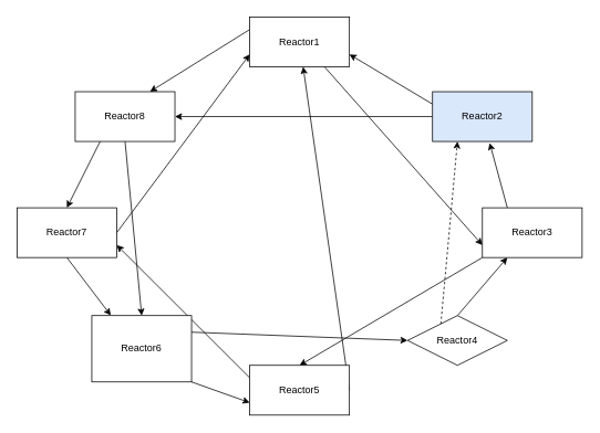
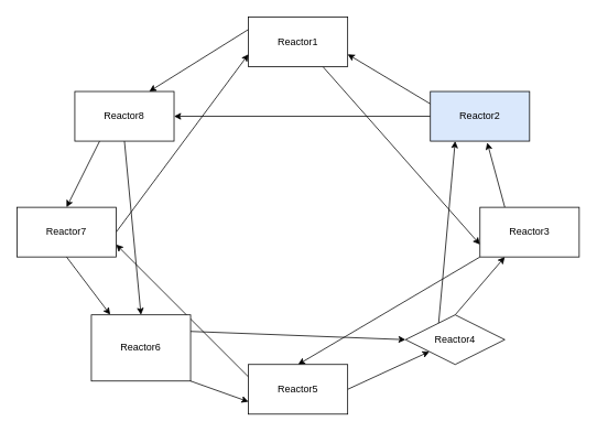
  <mxCell id="0" />
  <mxCell id="1" parent="0" />
  <mxCell id="2" style="rounded=0;orthogonalLoop=1;jettySize=auto;html=1;exitX=0.75;exitY=1;exitDx=0;exitDy=0;entryX=0;entryY=0.75;entryDx=0;entryDy=0;startArrow=none;startFill=0;" edge="1" parent="1" source="4" target="10"><mxGeometry relative="1" as="geometry" /></mxCell>
  <mxCell id="3" style="edgeStyle=none;rounded=0;orthogonalLoop=1;jettySize=auto;html=1;exitX=0;exitY=0.25;exitDx=0;exitDy=0;entryX=0.75;entryY=0;entryDx=0;entryDy=0;startArrow=none;startFill=0;" edge="1" parent="1" source="4" target="25"><mxGeometry relative="1" as="geometry" /></mxCell>
  <mxCell id="4" value="Reactor1" style="rounded=0;whiteSpace=wrap;html=1;" vertex="1" parent="1"><mxGeometry x="300" y="20" width="120" height="60" as="geometry" /></mxCell>
  <mxCell id="5" style="edgeStyle=none;rounded=0;orthogonalLoop=1;jettySize=auto;html=1;exitX=0;exitY=0.25;exitDx=0;exitDy=0;entryX=1;entryY=0.75;entryDx=0;entryDy=0;startArrow=none;startFill=0;" edge="1" parent="1" source="7" target="4"><mxGeometry relative="1" as="geometry" /></mxCell>
  <mxCell id="6" style="edgeStyle=none;rounded=0;orthogonalLoop=1;jettySize=auto;html=1;exitX=0;exitY=0.5;exitDx=0;exitDy=0;entryX=1;entryY=0.5;entryDx=0;entryDy=0;startArrow=none;startFill=0;" edge="1" parent="1" source="7" target="25"><mxGeometry relative="1" as="geometry" /></mxCell>
  <mxCell id="7" value="Reactor2" style="rounded=0;whiteSpace=wrap;html=1;fillColor=#dae8fc;" vertex="1" parent="1"><mxGeometry x="520" y="110" width="120" height="60" as="geometry" /></mxCell>
  <mxCell id="8" style="edgeStyle=none;rounded=0;orthogonalLoop=1;jettySize=auto;html=1;exitX=0;exitY=1;exitDx=0;exitDy=0;entryX=0.5;entryY=0;entryDx=0;entryDy=0;startArrow=none;startFill=0;" edge="1" parent="1" source="10" target="16"><mxGeometry relative="1" as="geometry" /></mxCell>
  <mxCell id="9" style="edgeStyle=none;rounded=0;orthogonalLoop=1;jettySize=auto;html=1;exitX=0.25;exitY=0;exitDx=0;exitDy=0;entryX=0.573;entryY=1.03;entryDx=0;entryDy=0;entryPerimeter=0;startArrow=none;startFill=0;" edge="1" parent="1" source="10" target="7"><mxGeometry relative="1" as="geometry" /></mxCell>
  <mxCell id="10" value="Reactor3" style="rounded=0;whiteSpace=wrap;html=1;" vertex="1" parent="1"><mxGeometry x="580" y="250" width="120" height="60" as="geometry" /></mxCell>
  <mxCell id="11" style="edgeStyle=none;rounded=0;orthogonalLoop=1;jettySize=auto;html=1;exitX=0.5;exitY=0;exitDx=0;exitDy=0;entryX=0.25;entryY=1;entryDx=0;entryDy=0;startArrow=none;startFill=0;" edge="1" parent="1" source="13" target="10"><mxGeometry relative="1" as="geometry" /></mxCell>
- <mxCell id="12" style="edgeStyle=none;rounded=0;orthogonalLoop=1;jettySize=auto;html=1;exitX=0.25;exitY=0;exitDx=0;exitDy=0;entryX=0.25;entryY=1;entryDx=0;entryDy=0;startArrow=none;startFill=0;dashed=1;" edge="1" parent="1" source="13" target="7"><mxGeometry relative="1" as="geometry" /></mxCell>
+ <mxCell id="12" style="edgeStyle=none;rounded=0;orthogonalLoop=1;jettySize=auto;html=1;exitX=0.25;exitY=0;exitDx=0;exitDy=0;entryX=0.25;entryY=1;entryDx=0;entryDy=0;startArrow=none;startFill=0;" edge="1" parent="1" source="13" target="7"><mxGeometry relative="1" as="geometry" /></mxCell>
  <mxCell id="13" value="Reactor4" style="rhombus;whiteSpace=wrap;html=1;" vertex="1" parent="1"><mxGeometry x="490" y="380" width="120" height="60" as="geometry" /></mxCell>
  <mxCell id="14" style="edgeStyle=none;rounded=0;orthogonalLoop=1;jettySize=auto;html=1;exitX=0;exitY=0.25;exitDx=0;exitDy=0;entryX=1;entryY=0.75;entryDx=0;entryDy=0;startArrow=none;startFill=0;" edge="1" parent="1" source="16" target="22"><mxGeometry relative="1" as="geometry" /></mxCell>
- <mxCell id="15" style="edgeStyle=none;rounded=0;orthogonalLoop=1;jettySize=auto;html=1;exitX=1;exitY=0.5;exitDx=0;exitDy=0;startArrow=none;startFill=0;" edge="1" parent="1" source="16" target="4"><mxGeometry relative="1" as="geometry" /></mxCell>
+ <mxCell id="15" style="edgeStyle=none;rounded=0;orthogonalLoop=1;jettySize=auto;html=1;exitX=1;exitY=0.5;exitDx=0;exitDy=0;startArrow=none;startFill=0;" edge="1" parent="1" source="16" target="13"><mxGeometry relative="1" as="geometry" /></mxCell>
  <mxCell id="16" value="Reactor5" style="rounded=0;whiteSpace=wrap;html=1;" vertex="1" parent="1"><mxGeometry x="300" y="440" width="120" height="60" as="geometry" /></mxCell>
  <mxCell id="17" style="edgeStyle=none;rounded=0;orthogonalLoop=1;jettySize=auto;html=1;exitX=1;exitY=1;exitDx=0;exitDy=0;entryX=0;entryY=0.75;entryDx=0;entryDy=0;startArrow=none;startFill=0;" edge="1" parent="1" source="19" target="16"><mxGeometry relative="1" as="geometry" /></mxCell>
  <mxCell id="18" style="edgeStyle=none;rounded=0;orthogonalLoop=1;jettySize=auto;html=1;exitX=1;exitY=0.25;exitDx=0;exitDy=0;entryX=0;entryY=0.5;entryDx=0;entryDy=0;startArrow=none;startFill=0;" edge="1" parent="1" source="19" target="13"><mxGeometry relative="1" as="geometry" /></mxCell>
  <mxCell id="19" value="Reactor6" style="rounded=0;whiteSpace=wrap;html=1;" vertex="1" parent="1"><mxGeometry x="110" y="380" width="120" height="80" as="geometry" /></mxCell>
  <mxCell id="20" style="edgeStyle=none;rounded=0;orthogonalLoop=1;jettySize=auto;html=1;exitX=1;exitY=0.5;exitDx=0;exitDy=0;entryX=0;entryY=0.75;entryDx=0;entryDy=0;startArrow=none;startFill=0;" edge="1" parent="1" source="22" target="4"><mxGeometry relative="1" as="geometry" /></mxCell>
  <mxCell id="21" style="edgeStyle=none;rounded=0;orthogonalLoop=1;jettySize=auto;html=1;exitX=0.5;exitY=1;exitDx=0;exitDy=0;entryX=0.19;entryY=-0.003;entryDx=0;entryDy=0;entryPerimeter=0;startArrow=none;startFill=0;" edge="1" parent="1" source="22" target="19"><mxGeometry relative="1" as="geometry" /></mxCell>
  <mxCell id="22" value="Reactor7" style="rounded=0;whiteSpace=wrap;html=1;" vertex="1" parent="1"><mxGeometry x="20" y="250" width="120" height="60" as="geometry" /></mxCell>
  <mxCell id="23" style="edgeStyle=none;rounded=0;orthogonalLoop=1;jettySize=auto;html=1;exitX=0.25;exitY=1;exitDx=0;exitDy=0;entryX=0.5;entryY=0;entryDx=0;entryDy=0;startArrow=none;startFill=0;" edge="1" parent="1" source="25" target="22"><mxGeometry relative="1" as="geometry" /></mxCell>
  <mxCell id="24" style="edgeStyle=none;rounded=0;orthogonalLoop=1;jettySize=auto;html=1;exitX=0.5;exitY=1;exitDx=0;exitDy=0;entryX=0.5;entryY=0;entryDx=0;entryDy=0;startArrow=none;startFill=0;" edge="1" parent="1" source="25" target="19"><mxGeometry relative="1" as="geometry" /></mxCell>
  <mxCell id="25" value="Reactor8" style="rounded=0;whiteSpace=wrap;html=1;" vertex="1" parent="1"><mxGeometry x="90" y="110" width="120" height="60" as="geometry" /></mxCell>
